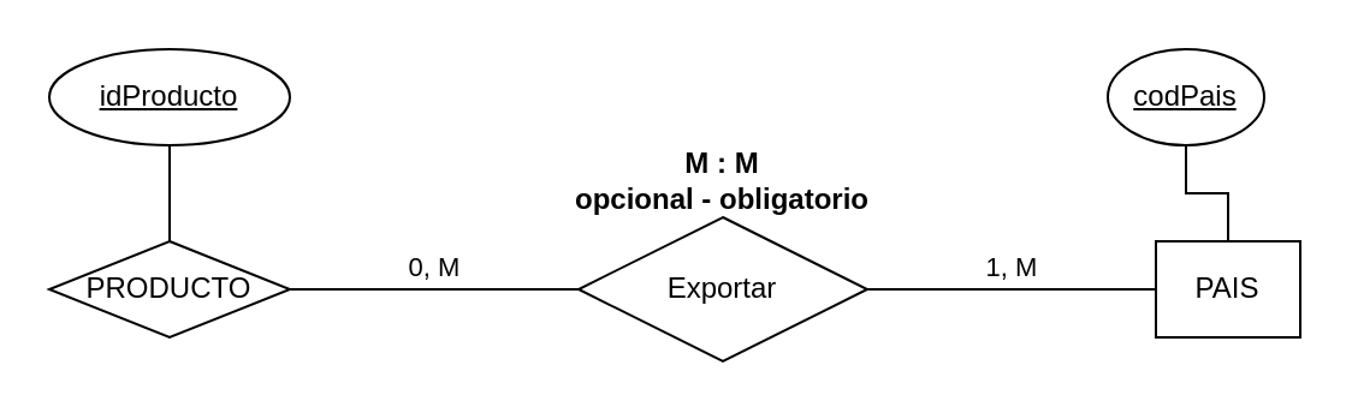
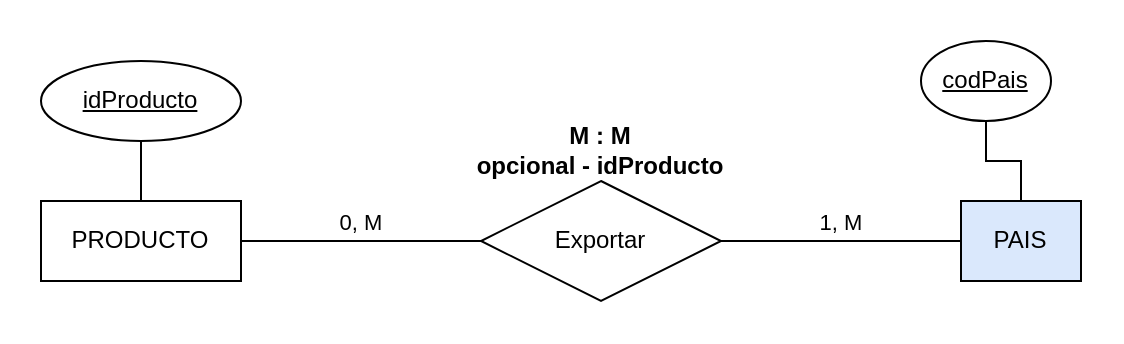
  <mxCell id="0" />
  <mxCell id="1" parent="0" />
- <mxCell id="2" value="PRODUCTO" style="rhombus;whiteSpace=wrap;html=1;align=center;" parent="1" vertex="1"><mxGeometry x="20" y="100" width="100" height="40" as="geometry" /></mxCell>
- <mxCell id="3" value="PAIS" style="whiteSpace=wrap;html=1;align=center;" parent="1" vertex="1"><mxGeometry x="480" y="100" width="60" height="40" as="geometry" /></mxCell>
+ <mxCell id="2" value="PRODUCTO" style="whiteSpace=wrap;html=1;align=center;" parent="1" vertex="1"><mxGeometry x="20" y="100" width="100" height="40" as="geometry" /></mxCell>
+ <mxCell id="3" value="PAIS" style="whiteSpace=wrap;html=1;align=center;fillColor=#dae8fc;" parent="1" vertex="1"><mxGeometry x="480" y="100" width="60" height="40" as="geometry" /></mxCell>
  <mxCell id="4" value="Exportar" style="shape=rhombus;perimeter=rhombusPerimeter;whiteSpace=wrap;html=1;align=center;" parent="1" vertex="1"><mxGeometry x="240" y="90" width="120" height="60" as="geometry" /></mxCell>
  <mxCell id="5" value="0, M" style="endArrow=none;html=1;rounded=0;exitX=1;exitY=0.5;exitDx=0;exitDy=0;entryX=0;entryY=0.5;entryDx=0;entryDy=0;edgeStyle=orthogonalEdgeStyle;verticalAlign=bottom;" parent="1" source="2" target="4" edge="1"><mxGeometry relative="1" as="geometry"><mxPoint x="150" y="130" as="sourcePoint" /><mxPoint x="404" y="380" as="targetPoint" /></mxGeometry></mxCell>
  <mxCell id="6" value="1, M" style="endArrow=none;html=1;rounded=0;exitX=0;exitY=0.5;exitDx=0;exitDy=0;entryX=1;entryY=0.5;entryDx=0;entryDy=0;edgeStyle=orthogonalEdgeStyle;verticalAlign=bottom;" parent="1" source="3" target="4" edge="1"><mxGeometry relative="1" as="geometry"><mxPoint x="150" y="130" as="sourcePoint" /><mxPoint x="404" y="380" as="targetPoint" /></mxGeometry></mxCell>
- <mxCell id="7" value="&lt;b&gt;M : M&lt;/b&gt;&lt;div&gt;&lt;b&gt;opcional - obligatorio&lt;/b&gt;&lt;/div&gt;" style="text;html=1;align=center;verticalAlign=middle;whiteSpace=wrap;rounded=0;" parent="1" vertex="1"><mxGeometry x="210" y="60" width="180" height="30" as="geometry" /></mxCell>
- <mxCell id="8" value="&lt;u&gt;idProducto&lt;/u&gt;" style="ellipse;whiteSpace=wrap;html=1;align=center;" parent="1" vertex="1"><mxGeometry x="20" y="20" width="100" height="40" as="geometry" /></mxCell>
+ <mxCell id="7" value="&lt;b&gt;M : M&lt;/b&gt;&lt;div&gt;&lt;b&gt;opcional - idProducto&lt;/b&gt;&lt;/div&gt;" style="text;html=1;align=center;verticalAlign=middle;whiteSpace=wrap;rounded=0;" parent="1" vertex="1"><mxGeometry x="210" y="60" width="180" height="30" as="geometry" /></mxCell>
+ <mxCell id="8" value="&lt;u&gt;idProducto&lt;/u&gt;" style="ellipse;whiteSpace=wrap;html=1;align=center;" parent="1" vertex="1"><mxGeometry x="20" y="30" width="100" height="40" as="geometry" /></mxCell>
  <mxCell id="9" value="&lt;u&gt;codPais&lt;/u&gt;" style="ellipse;whiteSpace=wrap;html=1;align=center;" parent="1" vertex="1"><mxGeometry x="460" y="20" width="65" height="40" as="geometry" /></mxCell>
  <mxCell id="10" value="" style="endArrow=none;html=1;rounded=0;exitX=0.5;exitY=1;exitDx=0;exitDy=0;entryX=0.5;entryY=0;entryDx=0;entryDy=0;edgeStyle=orthogonalEdgeStyle;verticalAlign=bottom;" parent="1" source="8" target="2" edge="1"><mxGeometry relative="1" as="geometry"><mxPoint x="130" y="0" as="sourcePoint" /><mxPoint x="384" y="250" as="targetPoint" /></mxGeometry></mxCell>
  <mxCell id="11" value="" style="endArrow=none;html=1;rounded=0;exitX=0.5;exitY=1;exitDx=0;exitDy=0;entryX=0.5;entryY=0;entryDx=0;entryDy=0;edgeStyle=orthogonalEdgeStyle;verticalAlign=bottom;" parent="1" source="9" target="3" edge="1"><mxGeometry relative="1" as="geometry"><mxPoint x="80" y="70" as="sourcePoint" /><mxPoint x="80" y="110" as="targetPoint" /></mxGeometry></mxCell>
